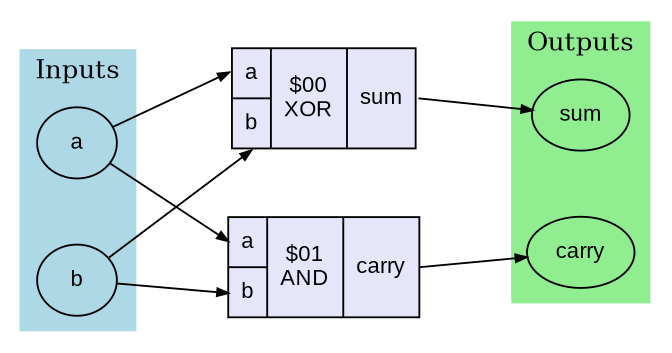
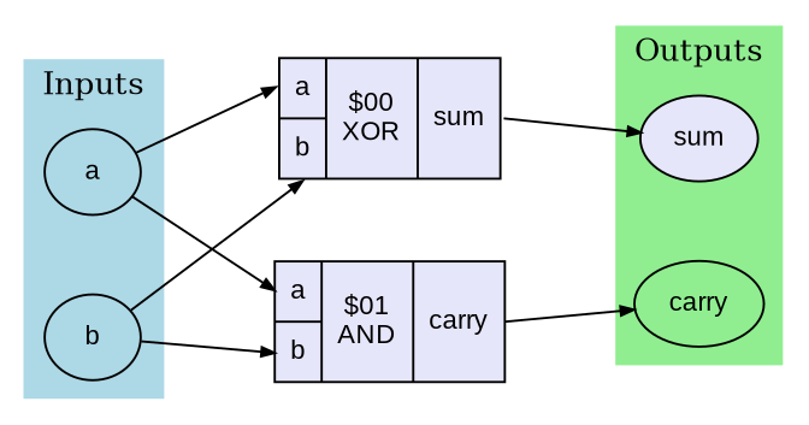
  digraph {
    concentrate=false
    nodesep=0.5
    ordering=out
    rankdir=LR
    ranksep=0.8
    splines=polyline
    node [fillcolor=lightblue fontname=Arial fontsize=12 margin=0.1 penwidth=1.0 shape=ellipse style=filled]
    edge [arrowhead=normal arrowsize=0.6 fontname=Arial fontsize=10 penwidth=1.0]
    n1 [height=0.4 label=a width=0.6]
    n2 [height=0.4 label=b width=0.6]
-   n3 [fillcolor=lightgreen height=0.4 label=sum width=0.6]
+   n3 [fillcolor=lavender height=0.4 label=sum width=0.6]
    n4 [fillcolor=lightgreen height=0.4 label=carry width=0.6]
    n5 [fillcolor=lavender height=0.4 label="{{<A> a|<B> b}|{$00\nXOR}|<sum> sum}" shape=record width=0.6]
    n6 [fillcolor=lavender height=0.4 label="{{<A> a|<B> b}|{$01\nAND}|<carry> carry}" shape=record width=0.6]
    subgraph cluster_1 {
      color=lightblue
      label=Inputs
      rank=source
      style=filled
      n1
      n2
    }
    subgraph cluster_2 {
      color=lightgreen
      label=Outputs
      rank=sink
      style=filled
      n3
      n4
    }
    n1 -> n5 [headport=A]
    n1 -> n6 [headport=A]
    n2 -> n5 [headport=B]
    n2 -> n6 [headport=B]
    n5 -> n3 [tailport=sum]
    n6 -> n4 [tailport=carry]
  }
